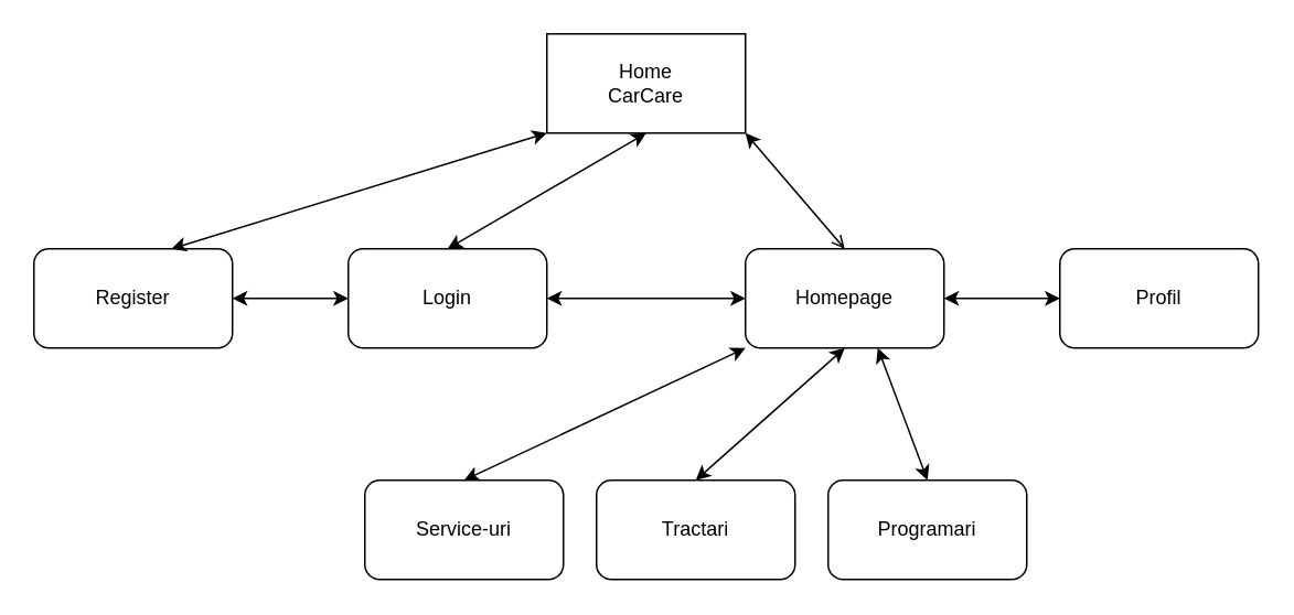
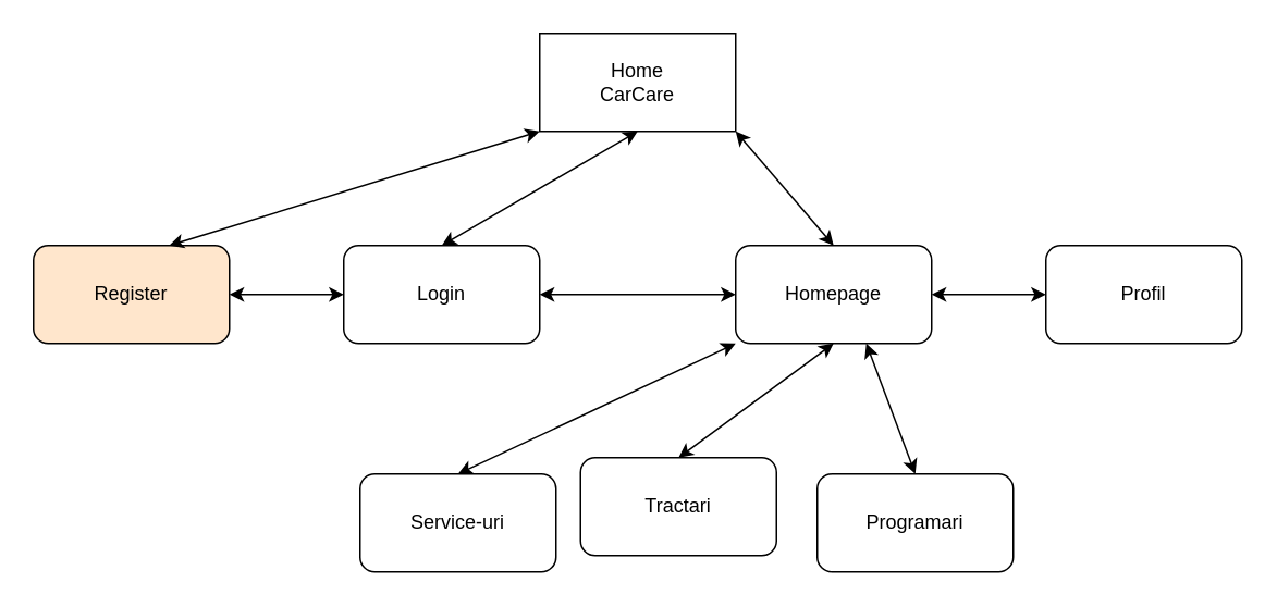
  <mxCell id="0" />
  <mxCell id="1" parent="0" />
  <mxCell id="2" value="Home&lt;br&gt;CarCare&lt;br&gt;" style="whiteSpace=wrap;html=1;rounded=0;" vertex="1" parent="1"><mxGeometry x="330" y="20" width="120" height="60" as="geometry" /></mxCell>
- <mxCell id="3" value="Register" style="rounded=1;whiteSpace=wrap;html=1;" vertex="1" parent="1"><mxGeometry x="20" y="150" width="120" height="60" as="geometry" /></mxCell>
+ <mxCell id="3" value="Register" style="rounded=1;whiteSpace=wrap;html=1;fillColor=#ffe6cc;" vertex="1" parent="1"><mxGeometry x="20" y="150" width="120" height="60" as="geometry" /></mxCell>
  <mxCell id="4" value="Login" style="rounded=1;whiteSpace=wrap;html=1;" vertex="1" parent="1"><mxGeometry x="210" y="150" width="120" height="60" as="geometry" /></mxCell>
  <mxCell id="5" value="Homepage" style="rounded=1;whiteSpace=wrap;html=1;" vertex="1" parent="1"><mxGeometry x="450" y="150" width="120" height="60" as="geometry" /></mxCell>
  <mxCell id="6" value="Profil&lt;br&gt;" style="rounded=1;whiteSpace=wrap;html=1;" vertex="1" parent="1"><mxGeometry x="640" y="150" width="120" height="60" as="geometry" /></mxCell>
  <mxCell id="7" value="Programari" style="rounded=1;whiteSpace=wrap;html=1;" vertex="1" parent="1"><mxGeometry x="500" y="290" width="120" height="60" as="geometry" /></mxCell>
- <mxCell id="8" value="Tractari" style="rounded=1;whiteSpace=wrap;html=1;" vertex="1" parent="1"><mxGeometry x="360" y="290" width="120" height="60" as="geometry" /></mxCell>
+ <mxCell id="8" value="Tractari" style="rounded=1;whiteSpace=wrap;html=1;" vertex="1" parent="1"><mxGeometry x="355" y="280" width="120" height="60" as="geometry" /></mxCell>
  <mxCell id="9" value="Service-uri" style="rounded=1;whiteSpace=wrap;html=1;" vertex="1" parent="1"><mxGeometry x="220" y="290" width="120" height="60" as="geometry" /></mxCell>
  <mxCell id="10" value="" style="endArrow=classic;startArrow=classic;html=1;entryX=0;entryY=1;entryDx=0;entryDy=0;exitX=0.692;exitY=0;exitDx=0;exitDy=0;exitPerimeter=0;" edge="1" parent="1" source="3" target="2"><mxGeometry width="50" height="50" relative="1" as="geometry"><mxPoint x="350" y="420" as="sourcePoint" /><mxPoint x="400" y="370" as="targetPoint" /></mxGeometry></mxCell>
  <mxCell id="11" value="" style="endArrow=classic;startArrow=classic;html=1;entryX=0.5;entryY=1;entryDx=0;entryDy=0;exitX=0.5;exitY=0;exitDx=0;exitDy=0;" edge="1" parent="1" source="4" target="2"><mxGeometry width="50" height="50" relative="1" as="geometry"><mxPoint x="126.52" y="160" as="sourcePoint" /><mxPoint x="413.48" y="90" as="targetPoint" /></mxGeometry></mxCell>
- <mxCell id="12" value="" style="endArrow=open;startArrow=classic;html=1;entryX=0.5;entryY=0;entryDx=0;entryDy=0;exitX=1;exitY=1;exitDx=0;exitDy=0;" edge="1" parent="1" source="2" target="5"><mxGeometry width="50" height="50" relative="1" as="geometry"><mxPoint x="430" y="100" as="sourcePoint" /><mxPoint x="716.96" y="30" as="targetPoint" /></mxGeometry></mxCell>
+ <mxCell id="12" value="" style="endArrow=classic;startArrow=classic;html=1;entryX=0.5;entryY=0;entryDx=0;entryDy=0;exitX=1;exitY=1;exitDx=0;exitDy=0;" edge="1" parent="1" source="2" target="5"><mxGeometry width="50" height="50" relative="1" as="geometry"><mxPoint x="430" y="100" as="sourcePoint" /><mxPoint x="716.96" y="30" as="targetPoint" /></mxGeometry></mxCell>
  <mxCell id="13" value="" style="endArrow=classic;startArrow=classic;html=1;entryX=0;entryY=0.5;entryDx=0;entryDy=0;exitX=1;exitY=0.5;exitDx=0;exitDy=0;" edge="1" parent="1" source="3" target="4"><mxGeometry width="50" height="50" relative="1" as="geometry"><mxPoint x="150" y="270" as="sourcePoint" /><mxPoint x="200" y="220" as="targetPoint" /></mxGeometry></mxCell>
  <mxCell id="14" value="" style="endArrow=classic;startArrow=classic;html=1;entryX=0;entryY=0.5;entryDx=0;entryDy=0;exitX=1;exitY=0.5;exitDx=0;exitDy=0;" edge="1" parent="1" source="4"><mxGeometry width="50" height="50" relative="1" as="geometry"><mxPoint x="380" y="180" as="sourcePoint" /><mxPoint x="450" y="180" as="targetPoint" /></mxGeometry></mxCell>
  <mxCell id="15" value="" style="endArrow=classic;startArrow=classic;html=1;" edge="1" parent="1"><mxGeometry width="50" height="50" relative="1" as="geometry"><mxPoint x="570" y="180" as="sourcePoint" /><mxPoint x="640" y="180" as="targetPoint" /></mxGeometry></mxCell>
  <mxCell id="16" value="" style="endArrow=classic;startArrow=classic;html=1;entryX=0;entryY=1;entryDx=0;entryDy=0;exitX=0.5;exitY=0;exitDx=0;exitDy=0;" edge="1" parent="1" source="9" target="5"><mxGeometry width="50" height="50" relative="1" as="geometry"><mxPoint x="324" y="260" as="sourcePoint" /><mxPoint x="374" y="210" as="targetPoint" /></mxGeometry></mxCell>
  <mxCell id="17" value="" style="endArrow=classic;startArrow=classic;html=1;entryX=0.5;entryY=1;entryDx=0;entryDy=0;exitX=0.5;exitY=0;exitDx=0;exitDy=0;" edge="1" parent="1" source="8" target="5"><mxGeometry width="50" height="50" relative="1" as="geometry"><mxPoint x="450" y="300" as="sourcePoint" /><mxPoint x="500" y="250" as="targetPoint" /></mxGeometry></mxCell>
  <mxCell id="18" value="" style="endArrow=classic;startArrow=classic;html=1;exitX=0.5;exitY=0;exitDx=0;exitDy=0;" edge="1" parent="1" source="7"><mxGeometry width="50" height="50" relative="1" as="geometry"><mxPoint x="630" y="280" as="sourcePoint" /><mxPoint x="530" y="210" as="targetPoint" /></mxGeometry></mxCell>
